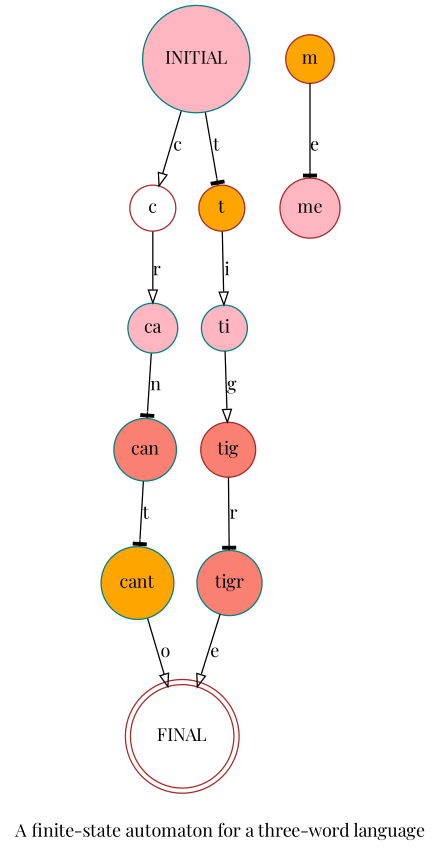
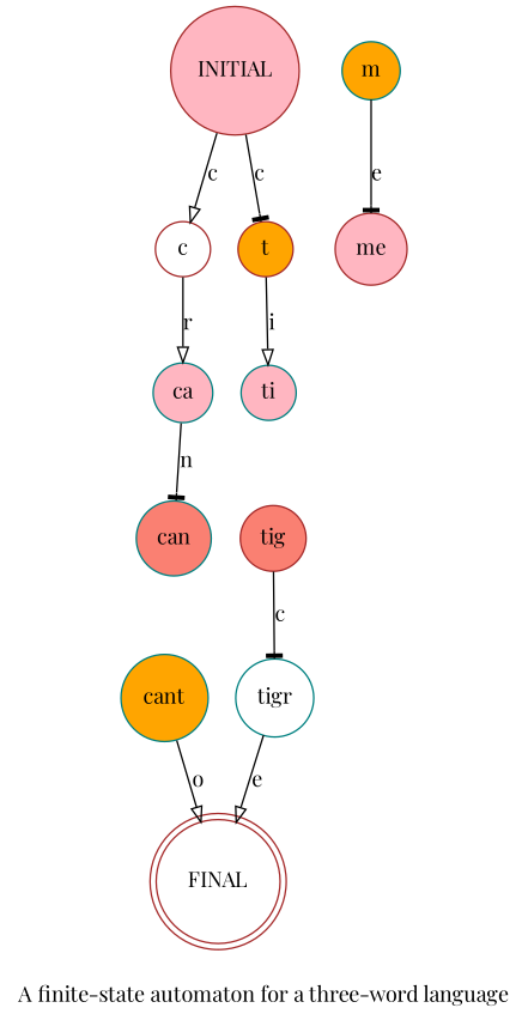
  digraph {
    fontname="Playfair Display"
    label="A finite-state automaton for a three-word language"
    rankdir=TB
    node [color=brown fillcolor=lightpink fontname="Playfair Display" shape=circle style=filled]
    edge [arrowhead=onormal fontname="Playfair Display"]
-   INITIAL [color=teal]
+   INITIAL
    c [fillcolor=white]
    t [fillcolor=orange]
    ca [color=teal]
    ti [color=teal]
-   m [fillcolor=orange]
+   m [color=teal fillcolor=orange]
    me
    can [color=teal fillcolor=salmon]
    cant [color=teal fillcolor=orange]
    FINAL [fillcolor=white shape=doublecircle]
    tig [fillcolor=salmon]
-   tigr [color=teal fillcolor=salmon]
+   tigr [color=teal fillcolor=white]
    INITIAL -> c [label=c]
-   INITIAL -> t [arrowhead=tee label=t]
+   INITIAL -> t [arrowhead=tee label=c]
    c -> ca [label=r]
    t -> ti [label=i]
    ca -> can [arrowhead=tee label=n]
-   ti -> tig [label=g]
    m -> me [arrowhead=tee label=e]
-   can -> cant [arrowhead=tee label=t]
    cant -> FINAL [label=o]
-   tig -> tigr [arrowhead=tee label=r]
+   tig -> tigr [arrowhead=tee label=c]
    tigr -> FINAL [label=e]
  }
